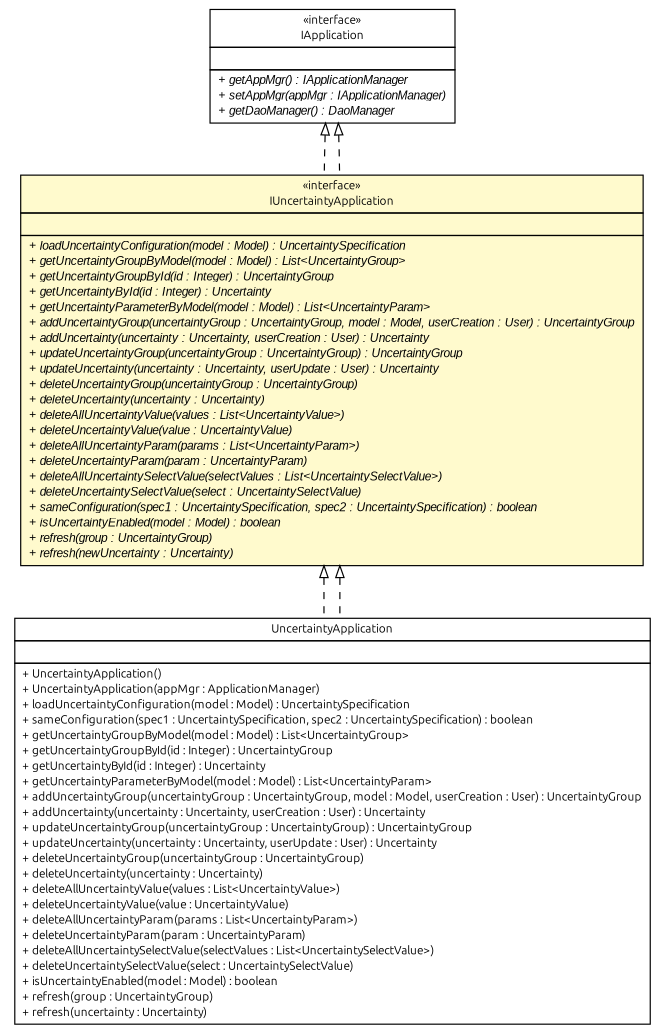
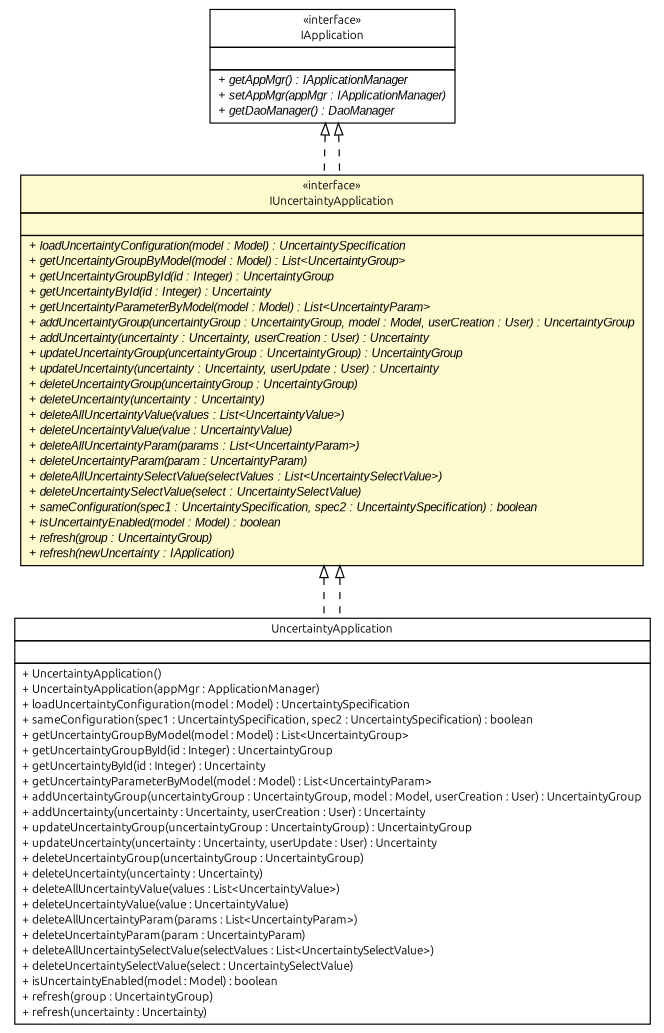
  digraph {
    nodesep=0.25
    ranksep=0.5
    fontname=Ubuntu
    node [fontcolor=black fontname=Ubuntu fontsize=10.0 shape=plaintext]
    edge [arrowtail=empty dir=back fontname=Ubuntu fontsize=10 headport=p labelfontname=arial labelfontsize=10 style=dashed tailport=p]
    n1 [label=<<table title="gov.sandia.cf.application.IApplication" border="0" cellborder="1" cellspacing="0" cellpadding="2" port="p" href="./IApplication.html"> 		<tr><td><table border="0" cellspacing="0" cellpadding="1"> <tr><td align="center" balign="center"> &#171;interface&#187; </td></tr> <tr><td align="center" balign="center"> IApplication </td></tr> 		</table></td></tr> 		<tr><td><table border="0" cellspacing="0" cellpadding="1"> <tr><td align="left" balign="left">  </td></tr> 		</table></td></tr> 		<tr><td><table border="0" cellspacing="0" cellpadding="1"> <tr><td align="left" balign="left"><font face="arial italic" point-size="10.0"> + getAppMgr() : IApplicationManager </font></td></tr> <tr><td align="left" balign="left"><font face="arial italic" point-size="10.0"> + setAppMgr(appMgr : IApplicationManager) </font></td></tr> <tr><td align="left" balign="left"><font face="arial italic" point-size="10.0"> + getDaoManager() : DaoManager </font></td></tr> 		</table></td></tr> 		</table>>]
-   n2 [label=<<table title="gov.sandia.cf.application.IUncertaintyApplication" border="0" cellborder="1" cellspacing="0" cellpadding="2" port="p" bgcolor="lemonChiffon" href="./IUncertaintyApplication.html"> 		<tr><td><table border="0" cellspacing="0" cellpadding="1"> <tr><td align="center" balign="center"> &#171;interface&#187; </td></tr> <tr><td align="center" balign="center"> IUncertaintyApplication </td></tr> 		</table></td></tr> 		<tr><td><table border="0" cellspacing="0" cellpadding="1"> <tr><td align="left" balign="left">  </td></tr> 		</table></td></tr> 		<tr><td><table border="0" cellspacing="0" cellpadding="1"> <tr><td align="left" balign="left"><font face="arial italic" point-size="10.0"> + loadUncertaintyConfiguration(model : Model) : UncertaintySpecification </font></td></tr> <tr><td align="left" balign="left"><font face="arial italic" point-size="10.0"> + getUncertaintyGroupByModel(model : Model) : List&lt;UncertaintyGroup&gt; </font></td></tr> <tr><td align="left" balign="left"><font face="arial italic" point-size="10.0"> + getUncertaintyGroupById(id : Integer) : UncertaintyGroup </font></td></tr> <tr><td align="left" balign="left"><font face="arial italic" point-size="10.0"> + getUncertaintyById(id : Integer) : Uncertainty </font></td></tr> <tr><td align="left" balign="left"><font face="arial italic" point-size="10.0"> + getUncertaintyParameterByModel(model : Model) : List&lt;UncertaintyParam&gt; </font></td></tr> <tr><td align="left" balign="left"><font face="arial italic" point-size="10.0"> + addUncertaintyGroup(uncertaintyGroup : UncertaintyGroup, model : Model, userCreation : User) : UncertaintyGroup </font></td></tr> <tr><td align="left" balign="left"><font face="arial italic" point-size="10.0"> + addUncertainty(uncertainty : Uncertainty, userCreation : User) : Uncertainty </font></td></tr> <tr><td align="left" balign="left"><font face="arial italic" point-size="10.0"> + updateUncertaintyGroup(uncertaintyGroup : UncertaintyGroup) : UncertaintyGroup </font></td></tr> <tr><td align="left" balign="left"><font face="arial italic" point-size="10.0"> + updateUncertainty(uncertainty : Uncertainty, userUpdate : User) : Uncertainty </font></td></tr> <tr><td align="left" balign="left"><font face="arial italic" point-size="10.0"> + deleteUncertaintyGroup(uncertaintyGroup : UncertaintyGroup) </font></td></tr> <tr><td align="left" balign="left"><font face="arial italic" point-size="10.0"> + deleteUncertainty(uncertainty : Uncertainty) </font></td></tr> <tr><td align="left" balign="left"><font face="arial italic" point-size="10.0"> + deleteAllUncertaintyValue(values : List&lt;UncertaintyValue&gt;) </font></td></tr> <tr><td align="left" balign="left"><font face="arial italic" point-size="10.0"> + deleteUncertaintyValue(value : UncertaintyValue) </font></td></tr> <tr><td align="left" balign="left"><font face="arial italic" point-size="10.0"> + deleteAllUncertaintyParam(params : List&lt;UncertaintyParam&gt;) </font></td></tr> <tr><td align="left" balign="left"><font face="arial italic" point-size="10.0"> + deleteUncertaintyParam(param : UncertaintyParam) </font></td></tr> <tr><td align="left" balign="left"><font face="arial italic" point-size="10.0"> + deleteAllUncertaintySelectValue(selectValues : List&lt;UncertaintySelectValue&gt;) </font></td></tr> <tr><td align="left" balign="left"><font face="arial italic" point-size="10.0"> + deleteUncertaintySelectValue(select : UncertaintySelectValue) </font></td></tr> <tr><td align="left" balign="left"><font face="arial italic" point-size="10.0"> + sameConfiguration(spec1 : UncertaintySpecification, spec2 : UncertaintySpecification) : boolean </font></td></tr> <tr><td align="left" balign="left"><font face="arial italic" point-size="10.0"> + isUncertaintyEnabled(model : Model) : boolean </font></td></tr> <tr><td align="left" balign="left"><font face="arial italic" point-size="10.0"> + refresh(group : UncertaintyGroup) </font></td></tr> <tr><td align="left" balign="left"><font face="arial italic" point-size="10.0"> + refresh(newUncertainty : Uncertainty) </font></td></tr> 		</table></td></tr> 		</table>>]
+   n2 [label=<<table title="gov.sandia.cf.application.IUncertaintyApplication" border="0" cellborder="1" cellspacing="0" cellpadding="2" port="p" bgcolor="lemonChiffon" href="./IUncertaintyApplication.html"> 		<tr><td><table border="0" cellspacing="0" cellpadding="1"> <tr><td align="center" balign="center"> &#171;interface&#187; </td></tr> <tr><td align="center" balign="center"> IUncertaintyApplication </td></tr> 		</table></td></tr> 		<tr><td><table border="0" cellspacing="0" cellpadding="1"> <tr><td align="left" balign="left">  </td></tr> 		</table></td></tr> 		<tr><td><table border="0" cellspacing="0" cellpadding="1"> <tr><td align="left" balign="left"><font face="arial italic" point-size="10.0"> + loadUncertaintyConfiguration(model : Model) : UncertaintySpecification </font></td></tr> <tr><td align="left" balign="left"><font face="arial italic" point-size="10.0"> + getUncertaintyGroupByModel(model : Model) : List&lt;UncertaintyGroup&gt; </font></td></tr> <tr><td align="left" balign="left"><font face="arial italic" point-size="10.0"> + getUncertaintyGroupById(id : Integer) : UncertaintyGroup </font></td></tr> <tr><td align="left" balign="left"><font face="arial italic" point-size="10.0"> + getUncertaintyById(id : Integer) : Uncertainty </font></td></tr> <tr><td align="left" balign="left"><font face="arial italic" point-size="10.0"> + getUncertaintyParameterByModel(model : Model) : List&lt;UncertaintyParam&gt; </font></td></tr> <tr><td align="left" balign="left"><font face="arial italic" point-size="10.0"> + addUncertaintyGroup(uncertaintyGroup : UncertaintyGroup, model : Model, userCreation : User) : UncertaintyGroup </font></td></tr> <tr><td align="left" balign="left"><font face="arial italic" point-size="10.0"> + addUncertainty(uncertainty : Uncertainty, userCreation : User) : Uncertainty </font></td></tr> <tr><td align="left" balign="left"><font face="arial italic" point-size="10.0"> + updateUncertaintyGroup(uncertaintyGroup : UncertaintyGroup) : UncertaintyGroup </font></td></tr> <tr><td align="left" balign="left"><font face="arial italic" point-size="10.0"> + updateUncertainty(uncertainty : Uncertainty, userUpdate : User) : Uncertainty </font></td></tr> <tr><td align="left" balign="left"><font face="arial italic" point-size="10.0"> + deleteUncertaintyGroup(uncertaintyGroup : UncertaintyGroup) </font></td></tr> <tr><td align="left" balign="left"><font face="arial italic" point-size="10.0"> + deleteUncertainty(uncertainty : Uncertainty) </font></td></tr> <tr><td align="left" balign="left"><font face="arial italic" point-size="10.0"> + deleteAllUncertaintyValue(values : List&lt;UncertaintyValue&gt;) </font></td></tr> <tr><td align="left" balign="left"><font face="arial italic" point-size="10.0"> + deleteUncertaintyValue(value : UncertaintyValue) </font></td></tr> <tr><td align="left" balign="left"><font face="arial italic" point-size="10.0"> + deleteAllUncertaintyParam(params : List&lt;UncertaintyParam&gt;) </font></td></tr> <tr><td align="left" balign="left"><font face="arial italic" point-size="10.0"> + deleteUncertaintyParam(param : UncertaintyParam) </font></td></tr> <tr><td align="left" balign="left"><font face="arial italic" point-size="10.0"> + deleteAllUncertaintySelectValue(selectValues : List&lt;UncertaintySelectValue&gt;) </font></td></tr> <tr><td align="left" balign="left"><font face="arial italic" point-size="10.0"> + deleteUncertaintySelectValue(select : UncertaintySelectValue) </font></td></tr> <tr><td align="left" balign="left"><font face="arial italic" point-size="10.0"> + sameConfiguration(spec1 : UncertaintySpecification, spec2 : UncertaintySpecification) : boolean </font></td></tr> <tr><td align="left" balign="left"><font face="arial italic" point-size="10.0"> + isUncertaintyEnabled(model : Model) : boolean </font></td></tr> <tr><td align="left" balign="left"><font face="arial italic" point-size="10.0"> + refresh(group : UncertaintyGroup) </font></td></tr> <tr><td align="left" balign="left"><font face="arial italic" point-size="10.0"> + refresh(newUncertainty : IApplication) </font></td></tr> 		</table></td></tr> 		</table>>]
    n3 [label=<<table title="gov.sandia.cf.application.impl.UncertaintyApplication" border="0" cellborder="1" cellspacing="0" cellpadding="2" port="p" href="./impl/UncertaintyApplication.html"> 		<tr><td><table border="0" cellspacing="0" cellpadding="1"> <tr><td align="center" balign="center"> UncertaintyApplication </td></tr> 		</table></td></tr> 		<tr><td><table border="0" cellspacing="0" cellpadding="1"> <tr><td align="left" balign="left">  </td></tr> 		</table></td></tr> 		<tr><td><table border="0" cellspacing="0" cellpadding="1"> <tr><td align="left" balign="left"> + UncertaintyApplication() </td></tr> <tr><td align="left" balign="left"> + UncertaintyApplication(appMgr : ApplicationManager) </td></tr> <tr><td align="left" balign="left"> + loadUncertaintyConfiguration(model : Model) : UncertaintySpecification </td></tr> <tr><td align="left" balign="left"> + sameConfiguration(spec1 : UncertaintySpecification, spec2 : UncertaintySpecification) : boolean </td></tr> <tr><td align="left" balign="left"> + getUncertaintyGroupByModel(model : Model) : List&lt;UncertaintyGroup&gt; </td></tr> <tr><td align="left" balign="left"> + getUncertaintyGroupById(id : Integer) : UncertaintyGroup </td></tr> <tr><td align="left" balign="left"> + getUncertaintyById(id : Integer) : Uncertainty </td></tr> <tr><td align="left" balign="left"> + getUncertaintyParameterByModel(model : Model) : List&lt;UncertaintyParam&gt; </td></tr> <tr><td align="left" balign="left"> + addUncertaintyGroup(uncertaintyGroup : UncertaintyGroup, model : Model, userCreation : User) : UncertaintyGroup </td></tr> <tr><td align="left" balign="left"> + addUncertainty(uncertainty : Uncertainty, userCreation : User) : Uncertainty </td></tr> <tr><td align="left" balign="left"> + updateUncertaintyGroup(uncertaintyGroup : UncertaintyGroup) : UncertaintyGroup </td></tr> <tr><td align="left" balign="left"> + updateUncertainty(uncertainty : Uncertainty, userUpdate : User) : Uncertainty </td></tr> <tr><td align="left" balign="left"> + deleteUncertaintyGroup(uncertaintyGroup : UncertaintyGroup) </td></tr> <tr><td align="left" balign="left"> + deleteUncertainty(uncertainty : Uncertainty) </td></tr> <tr><td align="left" balign="left"> + deleteAllUncertaintyValue(values : List&lt;UncertaintyValue&gt;) </td></tr> <tr><td align="left" balign="left"> + deleteUncertaintyValue(value : UncertaintyValue) </td></tr> <tr><td align="left" balign="left"> + deleteAllUncertaintyParam(params : List&lt;UncertaintyParam&gt;) </td></tr> <tr><td align="left" balign="left"> + deleteUncertaintyParam(param : UncertaintyParam) </td></tr> <tr><td align="left" balign="left"> + deleteAllUncertaintySelectValue(selectValues : List&lt;UncertaintySelectValue&gt;) </td></tr> <tr><td align="left" balign="left"> + deleteUncertaintySelectValue(select : UncertaintySelectValue) </td></tr> <tr><td align="left" balign="left"> + isUncertaintyEnabled(model : Model) : boolean </td></tr> <tr><td align="left" balign="left"> + refresh(group : UncertaintyGroup) </td></tr> <tr><td align="left" balign="left"> + refresh(uncertainty : Uncertainty) </td></tr> 		</table></td></tr> 		</table>>]
    n1 -> n2
    n1 -> n2
    n2 -> n3
    n2 -> n3
  }
